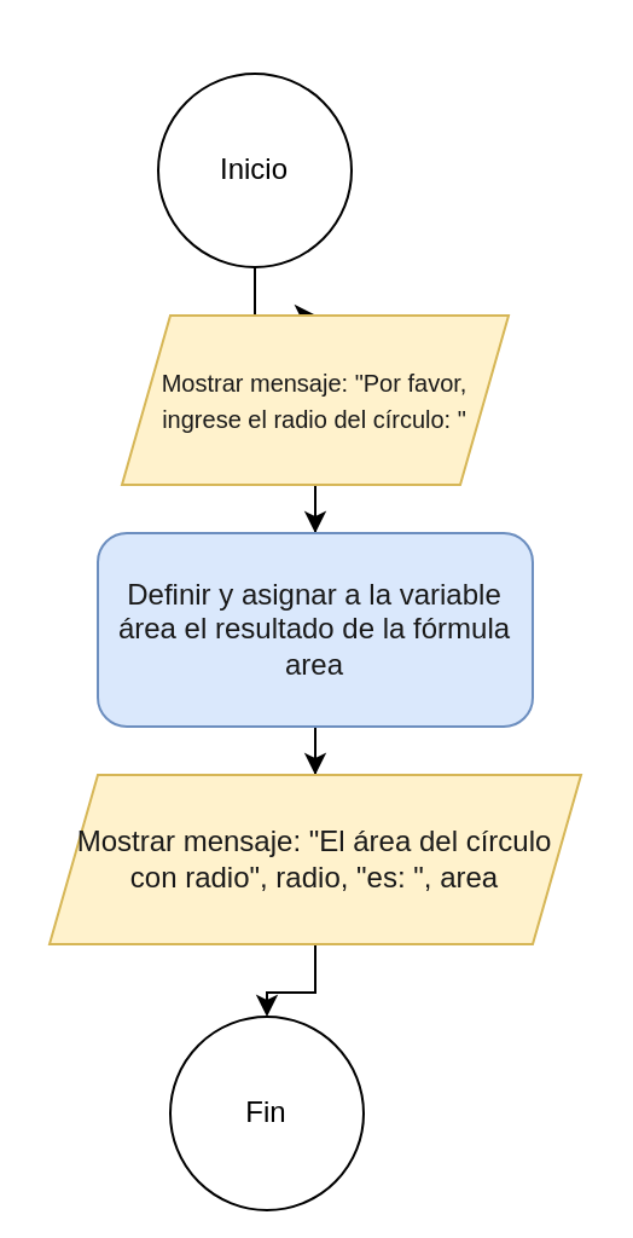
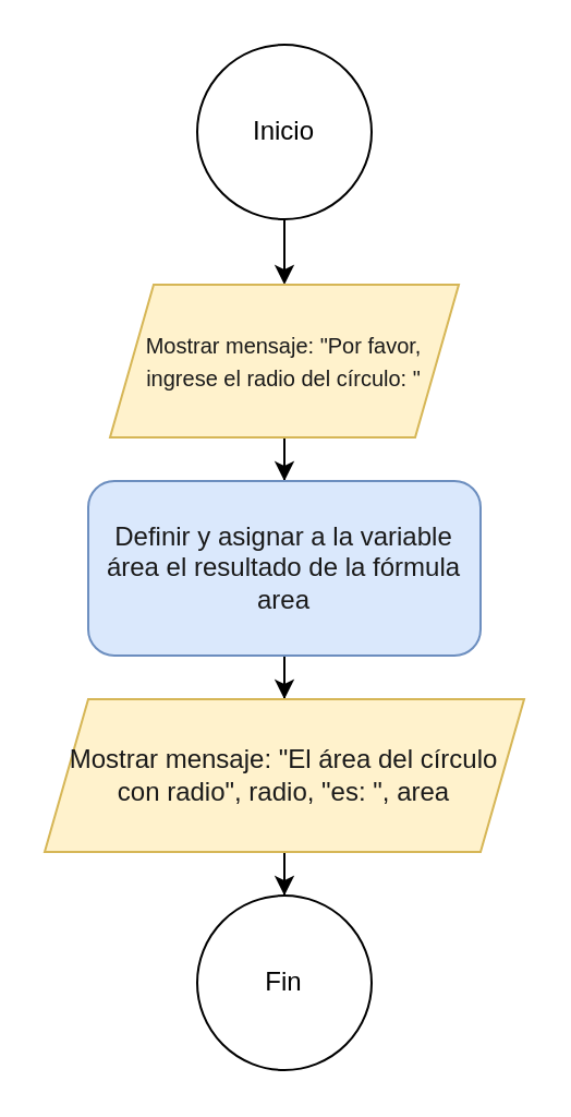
  <mxCell id="0" />
  <mxCell id="1" parent="0" />
  <mxCell id="2" value="" style="edgeStyle=orthogonalEdgeStyle;rounded=0;orthogonalLoop=1;jettySize=auto;html=1;" edge="1" parent="1" source="3"><mxGeometry relative="1" as="geometry"><mxPoint x="130" y="130" as="targetPoint" /></mxGeometry></mxCell>
- <mxCell id="3" value="Inicio" style="ellipse;whiteSpace=wrap;html=1;aspect=fixed;" vertex="1" parent="1"><mxGeometry x="65" y="30" width="80" height="80" as="geometry" /></mxCell>
+ <mxCell id="3" value="Inicio" style="ellipse;whiteSpace=wrap;html=1;aspect=fixed;" vertex="1" parent="1"><mxGeometry x="90" y="20" width="80" height="80" as="geometry" /></mxCell>
  <mxCell id="4" value="" style="edgeStyle=orthogonalEdgeStyle;rounded=0;orthogonalLoop=1;jettySize=auto;html=1;" edge="1" parent="1" source="5" target="7"><mxGeometry relative="1" as="geometry" /></mxCell>
  <mxCell id="5" value="&lt;span style=&quot;color: rgb(26, 26, 26);&quot;&gt;&lt;font style=&quot;font-size: 10px;&quot;&gt;Mostrar mensaje: &quot;Por favor, ingrese el radio del círculo: &quot;&lt;/font&gt;&lt;/span&gt;" style="shape=parallelogram;perimeter=parallelogramPerimeter;whiteSpace=wrap;html=1;fixedSize=1;fillColor=#fff2cc;strokeColor=#d6b656;" vertex="1" parent="1"><mxGeometry x="50" y="130" width="160" height="70" as="geometry" /></mxCell>
  <mxCell id="6" value="" style="edgeStyle=orthogonalEdgeStyle;rounded=0;orthogonalLoop=1;jettySize=auto;html=1;" edge="1" parent="1" source="7" target="10"><mxGeometry relative="1" as="geometry" /></mxCell>
  <mxCell id="7" value="&lt;span style=&quot;color: rgb(26, 26, 26);&quot;&gt;Definir y asignar a la variable área el resultado de la fórmula area&lt;/span&gt;" style="rounded=1;whiteSpace=wrap;html=1;fillColor=#dae8fc;strokeColor=#6c8ebf;" vertex="1" parent="1"><mxGeometry x="40" y="220" width="180" height="80" as="geometry" /></mxCell>
- <mxCell id="8" value="Fin" style="ellipse;whiteSpace=wrap;html=1;" vertex="1" parent="1"><mxGeometry x="70" y="420" width="80" height="80" as="geometry" /></mxCell>
+ <mxCell id="8" value="Fin" style="ellipse;whiteSpace=wrap;html=1;" vertex="1" parent="1"><mxGeometry x="90" y="410" width="80" height="80" as="geometry" /></mxCell>
  <mxCell id="9" value="" style="edgeStyle=orthogonalEdgeStyle;rounded=0;orthogonalLoop=1;jettySize=auto;html=1;" edge="1" parent="1" source="10" target="8"><mxGeometry relative="1" as="geometry" /></mxCell>
  <mxCell id="10" value="&lt;span style=&quot;color: rgb(26, 26, 26);&quot;&gt;Mostrar mensaje: &quot;El área del círculo con radio&quot;, radio, &quot;es: &quot;, area&lt;/span&gt;" style="shape=parallelogram;perimeter=parallelogramPerimeter;whiteSpace=wrap;html=1;fixedSize=1;fillColor=#fff2cc;strokeColor=#d6b656;" vertex="1" parent="1"><mxGeometry x="20" y="320" width="220" height="70" as="geometry" /></mxCell>
